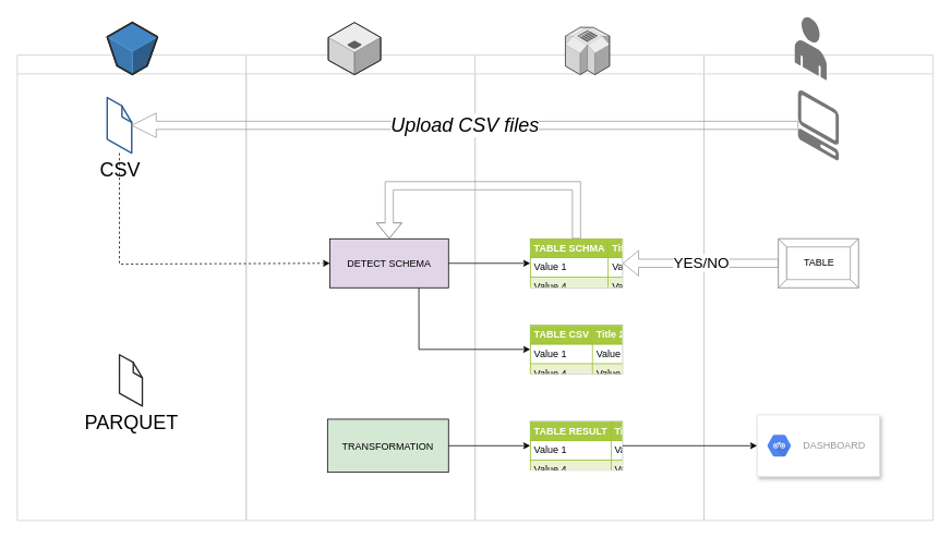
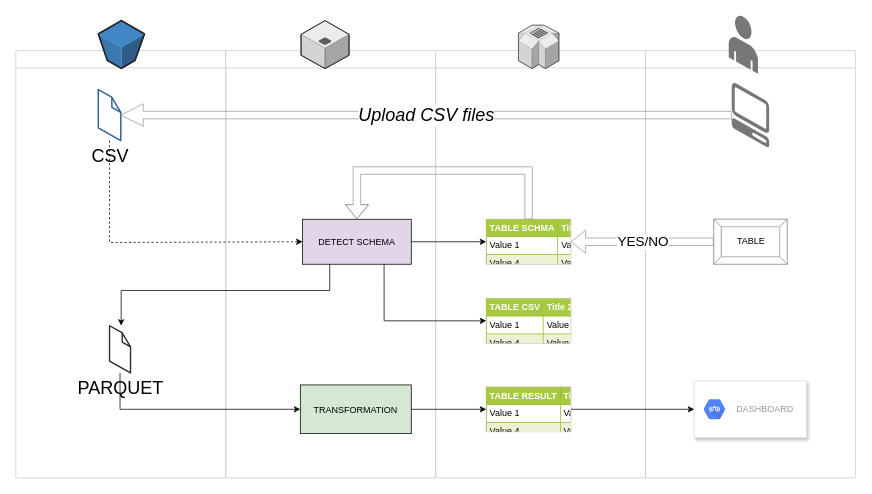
  <mxCell id="0" />
  <mxCell id="1" parent="0" />
  <mxCell id="2" value="" style="swimlane;whiteSpace=wrap;fillColor=#FFFFFF;strokeColor=#CCCCCC;" parent="1" vertex="1"><mxGeometry x="20.5" y="67" width="280" height="570" as="geometry" /></mxCell>
  <mxCell id="3" value="&lt;font style=&quot;font-size: 24px&quot;&gt;CSV&lt;/font&gt;" style="verticalLabelPosition=bottom;html=1;verticalAlign=top;strokeWidth=1;align=center;outlineConnect=0;dashed=0;outlineConnect=0;shape=mxgraph.aws3d.file;aspect=fixed;strokeColor=#2d6195;fillColor=#ffffff;" vertex="1" parent="2"><mxGeometry x="110" y="52" width="30" height="68" as="geometry" /></mxCell>
  <mxCell id="4" value="&lt;font style=&quot;font-size: 24px&quot;&gt;PARQUET&lt;/font&gt;" style="verticalLabelPosition=bottom;html=1;verticalAlign=top;strokeWidth=1;align=center;outlineConnect=0;dashed=0;outlineConnect=0;shape=mxgraph.aws3d.file;aspect=fixed;strokeColor=#292929;fillColor=#ffffff;" vertex="1" parent="2"><mxGeometry x="125" y="367" width="28" height="63" as="geometry" /></mxCell>
  <mxCell id="5" value="" style="swimlane;whiteSpace=wrap;strokeColor=#CCCCCC;" parent="1" vertex="1"><mxGeometry x="300.5" y="67" width="280" height="570" as="geometry" /></mxCell>
  <mxCell id="6" value="DETECT SCHEMA" style="fillColor=#e1d5e7;" parent="5" vertex="1"><mxGeometry x="102.5" y="225" width="145" height="60" as="geometry" /></mxCell>
  <mxCell id="7" value="TRANSFORMATION" style="fillColor=#d5e8d4;" parent="5" vertex="1"><mxGeometry x="99.5" y="446" width="148" height="65" as="geometry" /></mxCell>
  <mxCell id="8" value="" style="swimlane;whiteSpace=wrap;strokeColor=#CCCCCC;" parent="1" vertex="1"><mxGeometry x="580.5" y="67" width="280" height="570" as="geometry" /></mxCell>
  <mxCell id="9" value="&lt;table border=&quot;1&quot; width=&quot;100%&quot; cellpadding=&quot;4&quot; style=&quot;width: 100% ; height: 100% ; border-collapse: collapse&quot;&gt;&lt;tbody&gt;&lt;tr style=&quot;background-color: #a7c942 ; color: #ffffff ; border: 1px solid #98bf21&quot;&gt;&lt;th align=&quot;left&quot;&gt;TABLE SCHMA&lt;/th&gt;&lt;th align=&quot;left&quot;&gt;Title 2&lt;/th&gt;&lt;th align=&quot;left&quot;&gt;Title 3&lt;/th&gt;&lt;/tr&gt;&lt;tr style=&quot;border: 1px solid #98bf21&quot;&gt;&lt;td&gt;Value 1&lt;/td&gt;&lt;td&gt;Value 2&lt;/td&gt;&lt;td&gt;Value 3&lt;/td&gt;&lt;/tr&gt;&lt;tr style=&quot;background-color: #eaf2d3 ; border: 1px solid #98bf21&quot;&gt;&lt;td&gt;Value 4&lt;/td&gt;&lt;td&gt;Value 5&lt;/td&gt;&lt;td&gt;Value 6&lt;/td&gt;&lt;/tr&gt;&lt;tr style=&quot;border: 1px solid #98bf21&quot;&gt;&lt;td&gt;Value 7&lt;/td&gt;&lt;td&gt;Value 8&lt;/td&gt;&lt;td&gt;Value 9&lt;/td&gt;&lt;/tr&gt;&lt;tr style=&quot;background-color: #eaf2d3 ; border: 1px solid #98bf21&quot;&gt;&lt;td&gt;Value 10&lt;/td&gt;&lt;td&gt;Value 11&lt;/td&gt;&lt;td&gt;Value 12&lt;/td&gt;&lt;/tr&gt;&lt;/tbody&gt;&lt;/table&gt;" style="text;html=1;strokeColor=#c0c0c0;fillColor=#ffffff;overflow=fill;rounded=0;" vertex="1" parent="8"><mxGeometry x="67.5" y="225" width="113" height="60" as="geometry" /></mxCell>
  <mxCell id="10" value="&lt;table border=&quot;1&quot; width=&quot;100%&quot; cellpadding=&quot;4&quot; style=&quot;width: 100% ; height: 100% ; border-collapse: collapse&quot;&gt;&lt;tbody&gt;&lt;tr style=&quot;background-color: #a7c942 ; color: #ffffff ; border: 1px solid #98bf21&quot;&gt;&lt;th align=&quot;left&quot;&gt;TABLE CSV&lt;/th&gt;&lt;th align=&quot;left&quot;&gt;Title 2&lt;/th&gt;&lt;th align=&quot;left&quot;&gt;Title 3&lt;/th&gt;&lt;/tr&gt;&lt;tr style=&quot;border: 1px solid #98bf21&quot;&gt;&lt;td&gt;Value 1&lt;/td&gt;&lt;td&gt;Value 2&lt;/td&gt;&lt;td&gt;Value 3&lt;/td&gt;&lt;/tr&gt;&lt;tr style=&quot;background-color: #eaf2d3 ; border: 1px solid #98bf21&quot;&gt;&lt;td&gt;Value 4&lt;/td&gt;&lt;td&gt;Value 5&lt;/td&gt;&lt;td&gt;Value 6&lt;/td&gt;&lt;/tr&gt;&lt;tr style=&quot;border: 1px solid #98bf21&quot;&gt;&lt;td&gt;Value 7&lt;/td&gt;&lt;td&gt;Value 8&lt;/td&gt;&lt;td&gt;Value 9&lt;/td&gt;&lt;/tr&gt;&lt;tr style=&quot;background-color: #eaf2d3 ; border: 1px solid #98bf21&quot;&gt;&lt;td&gt;Value 10&lt;/td&gt;&lt;td&gt;Value 11&lt;/td&gt;&lt;td&gt;Value 12&lt;/td&gt;&lt;/tr&gt;&lt;/tbody&gt;&lt;/table&gt;" style="text;html=1;strokeColor=#c0c0c0;fillColor=#ffffff;overflow=fill;rounded=0;" vertex="1" parent="8"><mxGeometry x="67.5" y="330.5" width="113" height="60" as="geometry" /></mxCell>
  <mxCell id="11" value="&lt;table border=&quot;1&quot; width=&quot;100%&quot; cellpadding=&quot;4&quot; style=&quot;width: 100% ; height: 100% ; border-collapse: collapse&quot;&gt;&lt;tbody&gt;&lt;tr style=&quot;background-color: #a7c942 ; color: #ffffff ; border: 1px solid #98bf21&quot;&gt;&lt;th align=&quot;left&quot;&gt;TABLE RESULT&lt;/th&gt;&lt;th align=&quot;left&quot;&gt;Title 2&lt;/th&gt;&lt;th align=&quot;left&quot;&gt;Title 3&lt;/th&gt;&lt;/tr&gt;&lt;tr style=&quot;border: 1px solid #98bf21&quot;&gt;&lt;td&gt;Value 1&lt;/td&gt;&lt;td&gt;Value 2&lt;/td&gt;&lt;td&gt;Value 3&lt;/td&gt;&lt;/tr&gt;&lt;tr style=&quot;background-color: #eaf2d3 ; border: 1px solid #98bf21&quot;&gt;&lt;td&gt;Value 4&lt;/td&gt;&lt;td&gt;Value 5&lt;/td&gt;&lt;td&gt;Value 6&lt;/td&gt;&lt;/tr&gt;&lt;tr style=&quot;border: 1px solid #98bf21&quot;&gt;&lt;td&gt;Value 7&lt;/td&gt;&lt;td&gt;Value 8&lt;/td&gt;&lt;td&gt;Value 9&lt;/td&gt;&lt;/tr&gt;&lt;tr style=&quot;background-color: #eaf2d3 ; border: 1px solid #98bf21&quot;&gt;&lt;td&gt;Value 10&lt;/td&gt;&lt;td&gt;Value 11&lt;/td&gt;&lt;td&gt;Value 12&lt;/td&gt;&lt;/tr&gt;&lt;/tbody&gt;&lt;/table&gt;" style="text;html=1;strokeColor=#c0c0c0;fillColor=#ffffff;overflow=fill;rounded=0;" vertex="1" parent="8"><mxGeometry x="67.5" y="448.5" width="113" height="60" as="geometry" /></mxCell>
  <mxCell id="12" value="" style="swimlane;whiteSpace=wrap;strokeColor=#CCCCCC;" vertex="1" parent="1"><mxGeometry x="860.5" y="67" width="280" height="570" as="geometry" /></mxCell>
  <mxCell id="13" value="" style="verticalLabelPosition=bottom;html=1;verticalAlign=top;strokeWidth=1;align=center;outlineConnect=0;dashed=0;outlineConnect=0;shape=mxgraph.aws3d.client;aspect=fixed;strokeColor=none;fillColor=#777777;" vertex="1" parent="12"><mxGeometry x="115" y="43" width="50" height="86" as="geometry" /></mxCell>
  <mxCell id="14" value="TABLE" style="labelPosition=center;verticalLabelPosition=middle;align=center;html=1;shape=mxgraph.basic.button;dx=10;strokeColor=#999999;" vertex="1" parent="12"><mxGeometry x="91" y="225" width="98" height="60" as="geometry" /></mxCell>
  <mxCell id="15" value="" style="strokeColor=#dddddd;fillColor=#ffffff;shadow=1;strokeWidth=1;rounded=1;absoluteArcSize=1;arcSize=2;" vertex="1" parent="12"><mxGeometry x="65" y="440.5" width="150" height="76" as="geometry" /></mxCell>
  <mxCell id="16" value="DASHBOARD&lt;br&gt;" style="dashed=0;connectable=0;html=1;fillColor=#5184F3;strokeColor=none;shape=mxgraph.gcp2.hexIcon;prIcon=api_analytics;part=1;labelPosition=right;verticalLabelPosition=middle;align=left;verticalAlign=middle;spacingLeft=5;fontColor=#999999;fontSize=12;" vertex="1" parent="15"><mxGeometry y="0.5" width="44" height="39" relative="1" as="geometry"><mxPoint x="5" y="-19.5" as="offset" /></mxGeometry></mxCell>
  <mxCell id="17" value="&lt;font style=&quot;font-size: 24px&quot;&gt;&lt;i&gt;Upload CSV files&lt;/i&gt;&lt;/font&gt;" style="edgeStyle=orthogonalEdgeStyle;rounded=0;orthogonalLoop=1;jettySize=auto;html=1;strokeColor=#999999;shape=arrow;" edge="1" parent="1" source="13" target="3"><mxGeometry relative="1" as="geometry" /></mxCell>
  <mxCell id="18" value="" style="verticalLabelPosition=bottom;html=1;verticalAlign=top;strokeWidth=1;align=center;outlineConnect=0;dashed=0;outlineConnect=0;shape=mxgraph.aws3d.simpleDb2;fillColor=#ECECEC;strokeColor=#5E5E5E;aspect=fixed;" vertex="1" parent="1"><mxGeometry x="691" y="33" width="54" height="58" as="geometry" /></mxCell>
  <mxCell id="19" value="" style="verticalLabelPosition=bottom;html=1;verticalAlign=top;strokeWidth=1;align=center;outlineConnect=0;dashed=0;outlineConnect=0;shape=mxgraph.aws3d.s3Bucket;fillColor=#4286c5;strokeColor=#57A2D8;aspect=fixed;" vertex="1" parent="1"><mxGeometry x="130.5" y="27" width="61.5" height="63.8" as="geometry" /></mxCell>
  <mxCell id="20" value="" style="verticalLabelPosition=bottom;html=1;verticalAlign=top;strokeWidth=1;align=center;outlineConnect=0;dashed=0;outlineConnect=0;shape=mxgraph.aws3d.end_user;strokeColor=none;fillColor=#777777;aspect=fixed;" vertex="1" parent="1"><mxGeometry x="971.5" y="20" width="39" height="78" as="geometry" /></mxCell>
  <mxCell id="21" style="edgeStyle=orthogonalEdgeStyle;rounded=0;orthogonalLoop=1;jettySize=auto;html=1;exitX=1;exitY=0.5;exitDx=0;exitDy=0;entryX=0;entryY=0.5;entryDx=0;entryDy=0;" edge="1" parent="1" source="6" target="9"><mxGeometry relative="1" as="geometry" /></mxCell>
  <mxCell id="22" style="edgeStyle=orthogonalEdgeStyle;rounded=0;orthogonalLoop=1;jettySize=auto;html=1;exitX=0.75;exitY=1;exitDx=0;exitDy=0;entryX=0;entryY=0.5;entryDx=0;entryDy=0;" edge="1" parent="1" source="6" target="10"><mxGeometry relative="1" as="geometry" /></mxCell>
  <mxCell id="23" value="&lt;font style=&quot;font-size: 18px&quot;&gt;YES/NO&lt;/font&gt;" style="edgeStyle=orthogonalEdgeStyle;shape=flexArrow;rounded=0;orthogonalLoop=1;jettySize=auto;html=1;entryX=1;entryY=0.5;entryDx=0;entryDy=0;strokeColor=#999999;" edge="1" parent="1" source="14" target="9"><mxGeometry relative="1" as="geometry" /></mxCell>
  <mxCell id="24" style="edgeStyle=orthogonalEdgeStyle;shape=flexArrow;rounded=0;orthogonalLoop=1;jettySize=auto;html=1;exitX=0.5;exitY=0;exitDx=0;exitDy=0;entryX=0.5;entryY=0;entryDx=0;entryDy=0;strokeColor=#999999;" edge="1" parent="1" source="9" target="6"><mxGeometry relative="1" as="geometry"><Array as="points"><mxPoint x="705" y="227" /><mxPoint x="475" y="227" /></Array></mxGeometry></mxCell>
  <mxCell id="25" value="" style="verticalLabelPosition=bottom;html=1;verticalAlign=top;strokeWidth=1;align=center;outlineConnect=0;dashed=0;outlineConnect=0;shape=mxgraph.aws3d.application_server;fillColor=#ECECEC;strokeColor=#5E5E5E;aspect=fixed;" vertex="1" parent="1"><mxGeometry x="401" y="27" width="64" height="64" as="geometry" /></mxCell>
+ <mxCell id="26" style="edgeStyle=orthogonalEdgeStyle;rounded=0;orthogonalLoop=1;jettySize=auto;html=1;exitX=0.25;exitY=1;exitDx=0;exitDy=0;" edge="1" parent="1" source="6" target="4"><mxGeometry relative="1" as="geometry"><Array as="points"><mxPoint x="439" y="387" /><mxPoint x="161" y="387" /></Array></mxGeometry></mxCell>
+ <mxCell id="27" style="edgeStyle=orthogonalEdgeStyle;rounded=0;orthogonalLoop=1;jettySize=auto;html=1;entryX=0;entryY=0.5;entryDx=0;entryDy=0;" edge="1" parent="1" source="4" target="7"><mxGeometry relative="1" as="geometry"><Array as="points"><mxPoint x="159" y="545" /></Array></mxGeometry></mxCell>
  <mxCell id="28" style="edgeStyle=orthogonalEdgeStyle;rounded=0;orthogonalLoop=1;jettySize=auto;html=1;exitX=1;exitY=0.5;exitDx=0;exitDy=0;entryX=0;entryY=0.5;entryDx=0;entryDy=0;" edge="1" parent="1" source="7" target="11"><mxGeometry relative="1" as="geometry" /></mxCell>
  <mxCell id="29" style="edgeStyle=orthogonalEdgeStyle;rounded=0;orthogonalLoop=1;jettySize=auto;html=1;entryX=0;entryY=0.5;entryDx=0;entryDy=0;" edge="1" parent="1" source="11" target="15"><mxGeometry relative="1" as="geometry" /></mxCell>
  <mxCell id="30" style="edgeStyle=orthogonalEdgeStyle;rounded=0;orthogonalLoop=1;jettySize=auto;html=1;entryX=0;entryY=0.5;entryDx=0;entryDy=0;dashed=1;" edge="1" parent="1" source="3" target="6"><mxGeometry relative="1" as="geometry"><Array as="points"><mxPoint x="145" y="323" /></Array></mxGeometry></mxCell>
